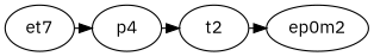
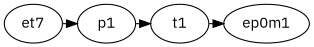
  digraph {
    fontname="IBM Plex Sans"
    nodesep=0.25
    rankdir=LR
    ranksep=0.2
    splines=ortho
    node [fontname="IBM Plex Sans"]
    edge [fontname="IBM Plex Sans"]
-   p1 [label=p4]
-   t1 [label=t2]
-   ep0m1 [label=ep0m2]
+   p1
+   t1
+   ep0m1
    n4 [label=et7]
    p1 -> t1
    t1 -> ep0m1
    n4 -> p1
  }
